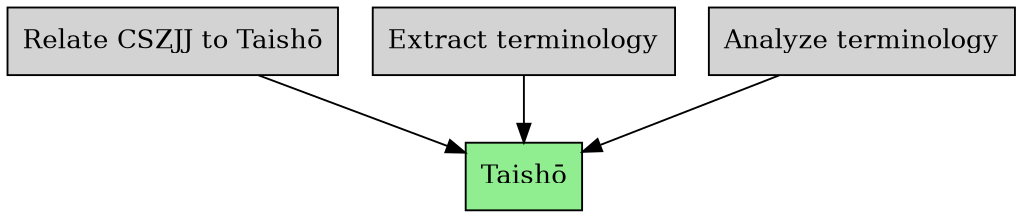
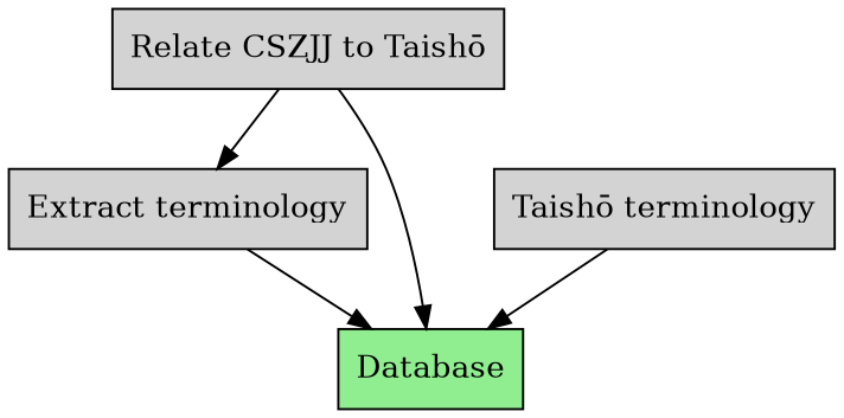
  digraph {
    node [fillcolor=lightgrey shape=box style=filled]
    n1 [label="Relate CSZJJ to Taishō"]
    n2 [label="Extract terminology"]
-   n3 [fillcolor=lightgreen label="Taishō"]
-   n4 [label="Analyze terminology"]
+   n3 [fillcolor=lightgreen label=Database]
+   n4 [label="Taishō terminology"]
+   n1 -> n2
    n1 -> n3
    n2 -> n3
    n4 -> n3
  }
